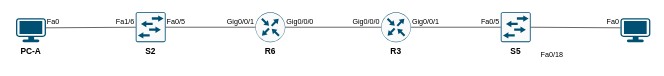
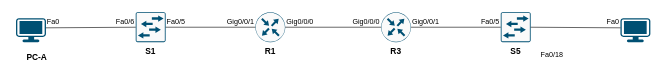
  <mxCell id="0" />
  <mxCell id="1" parent="0" />
  <mxCell id="2" value="" style="sketch=0;points=[[0.5,0,0],[1,0.5,0],[0.5,1,0],[0,0.5,0],[0.145,0.145,0],[0.856,0.145,0],[0.855,0.856,0],[0.145,0.855,0]];verticalLabelPosition=bottom;html=1;verticalAlign=top;aspect=fixed;align=center;pointerEvents=1;shape=mxgraph.cisco19.rect;prIcon=router;fillColor=#FAFAFA;strokeColor=#005073;" vertex="1" parent="1"><mxGeometry x="425" y="20" width="50" height="50" as="geometry" /></mxCell>
  <mxCell id="3" value="" style="sketch=0;points=[[0.5,0,0],[1,0.5,0],[0.5,1,0],[0,0.5,0],[0.145,0.145,0],[0.856,0.145,0],[0.855,0.856,0],[0.145,0.855,0]];verticalLabelPosition=bottom;html=1;verticalAlign=top;aspect=fixed;align=center;pointerEvents=1;shape=mxgraph.cisco19.rect;prIcon=router;fillColor=#FAFAFA;strokeColor=#005073;" vertex="1" parent="1"><mxGeometry x="635" y="20" width="50" height="50" as="geometry" /></mxCell>
  <mxCell id="4" value="" style="sketch=0;points=[[0.015,0.015,0],[0.985,0.015,0],[0.985,0.985,0],[0.015,0.985,0],[0.25,0,0],[0.5,0,0],[0.75,0,0],[1,0.25,0],[1,0.5,0],[1,0.75,0],[0.75,1,0],[0.5,1,0],[0.25,1,0],[0,0.75,0],[0,0.5,0],[0,0.25,0]];verticalLabelPosition=bottom;html=1;verticalAlign=top;aspect=fixed;align=center;pointerEvents=1;shape=mxgraph.cisco19.rect;prIcon=l2_switch;fillColor=#FAFAFA;strokeColor=#005073;" vertex="1" parent="1"><mxGeometry x="225" y="20" width="50" height="50" as="geometry" /></mxCell>
  <mxCell id="5" value="" style="sketch=0;points=[[0.015,0.015,0],[0.985,0.015,0],[0.985,0.985,0],[0.015,0.985,0],[0.25,0,0],[0.5,0,0],[0.75,0,0],[1,0.25,0],[1,0.5,0],[1,0.75,0],[0.75,1,0],[0.5,1,0],[0.25,1,0],[0,0.75,0],[0,0.5,0],[0,0.25,0]];verticalLabelPosition=bottom;html=1;verticalAlign=top;aspect=fixed;align=center;pointerEvents=1;shape=mxgraph.cisco19.rect;prIcon=l2_switch;fillColor=#FAFAFA;strokeColor=#005073;" vertex="1" parent="1"><mxGeometry x="835" y="20" width="50" height="50" as="geometry" /></mxCell>
  <mxCell id="6" value="" style="points=[[0.03,0.03,0],[0.5,0,0],[0.97,0.03,0],[1,0.4,0],[0.97,0.745,0],[0.5,1,0],[0.03,0.745,0],[0,0.4,0]];verticalLabelPosition=bottom;sketch=0;html=1;verticalAlign=top;aspect=fixed;align=center;pointerEvents=1;shape=mxgraph.cisco19.workstation;fillColor=#005073;strokeColor=none;" vertex="1" parent="1"><mxGeometry x="25" y="30" width="50" height="40" as="geometry" /></mxCell>
  <mxCell id="7" value="" style="points=[[0.03,0.03,0],[0.5,0,0],[0.97,0.03,0],[1,0.4,0],[0.97,0.745,0],[0.5,1,0],[0.03,0.745,0],[0,0.4,0]];verticalLabelPosition=bottom;sketch=0;html=1;verticalAlign=top;aspect=fixed;align=center;pointerEvents=1;shape=mxgraph.cisco19.workstation;fillColor=#005073;strokeColor=none;" vertex="1" parent="1"><mxGeometry x="1035" y="30" width="50" height="40" as="geometry" /></mxCell>
  <mxCell id="8" value="" style="endArrow=none;html=1;rounded=0;exitX=1;exitY=0.4;exitDx=0;exitDy=0;exitPerimeter=0;entryX=0;entryY=0.5;entryDx=0;entryDy=0;entryPerimeter=0;" edge="1" parent="1" source="6" target="4"><mxGeometry width="50" height="50" relative="1" as="geometry"><mxPoint x="595" y="300" as="sourcePoint" /><mxPoint x="645" y="250" as="targetPoint" /></mxGeometry></mxCell>
  <mxCell id="9" value="" style="endArrow=none;html=1;rounded=0;entryX=0;entryY=0.5;entryDx=0;entryDy=0;entryPerimeter=0;exitX=1;exitY=0.5;exitDx=0;exitDy=0;exitPerimeter=0;" edge="1" parent="1" source="2" target="3"><mxGeometry width="50" height="50" relative="1" as="geometry"><mxPoint x="595" y="300" as="sourcePoint" /><mxPoint x="645" y="250" as="targetPoint" /></mxGeometry></mxCell>
  <mxCell id="10" value="" style="endArrow=none;html=1;rounded=0;entryX=0;entryY=0.5;entryDx=0;entryDy=0;entryPerimeter=0;exitX=1;exitY=0.5;exitDx=0;exitDy=0;exitPerimeter=0;" edge="1" parent="1" source="4" target="2"><mxGeometry width="50" height="50" relative="1" as="geometry"><mxPoint x="595" y="300" as="sourcePoint" /><mxPoint x="645" y="250" as="targetPoint" /></mxGeometry></mxCell>
  <mxCell id="11" value="" style="endArrow=none;html=1;rounded=0;entryX=0;entryY=0.5;entryDx=0;entryDy=0;entryPerimeter=0;exitX=1;exitY=0.5;exitDx=0;exitDy=0;exitPerimeter=0;" edge="1" parent="1" source="3" target="5"><mxGeometry width="50" height="50" relative="1" as="geometry"><mxPoint x="595" y="300" as="sourcePoint" /><mxPoint x="645" y="250" as="targetPoint" /></mxGeometry></mxCell>
  <mxCell id="12" value="" style="endArrow=none;html=1;rounded=0;entryX=0;entryY=0.4;entryDx=0;entryDy=0;entryPerimeter=0;exitX=1;exitY=0.5;exitDx=0;exitDy=0;exitPerimeter=0;" edge="1" parent="1" source="5" target="7"><mxGeometry width="50" height="50" relative="1" as="geometry"><mxPoint x="595" y="300" as="sourcePoint" /><mxPoint x="645" y="250" as="targetPoint" /></mxGeometry></mxCell>
- <mxCell id="13" value="&lt;font style=&quot;font-size: 14px;&quot;&gt;&lt;b&gt;R6&lt;/b&gt;&lt;/font&gt;" style="text;html=1;strokeColor=none;fillColor=none;align=center;verticalAlign=middle;whiteSpace=wrap;rounded=0;" vertex="1" parent="1"><mxGeometry x="420" y="70" width="60" height="30" as="geometry" /></mxCell>
+ <mxCell id="13" value="&lt;font style=&quot;font-size: 14px;&quot;&gt;&lt;b&gt;R1&lt;/b&gt;&lt;/font&gt;" style="text;html=1;strokeColor=none;fillColor=none;align=center;verticalAlign=middle;whiteSpace=wrap;rounded=0;" vertex="1" parent="1"><mxGeometry x="420" y="70" width="60" height="30" as="geometry" /></mxCell>
  <mxCell id="14" value="&lt;font style=&quot;font-size: 14px;&quot;&gt;&lt;b&gt;R3&lt;/b&gt;&lt;/font&gt;" style="text;html=1;strokeColor=none;fillColor=none;align=center;verticalAlign=middle;whiteSpace=wrap;rounded=0;" vertex="1" parent="1"><mxGeometry x="630" y="70" width="60" height="30" as="geometry" /></mxCell>
  <mxCell id="15" value="&lt;font style=&quot;font-size: 14px;&quot;&gt;&lt;b&gt;S5&lt;/b&gt;&lt;/font&gt;" style="text;html=1;strokeColor=none;fillColor=none;align=center;verticalAlign=middle;whiteSpace=wrap;rounded=0;" vertex="1" parent="1"><mxGeometry x="830" y="70" width="60" height="30" as="geometry" /></mxCell>
- <mxCell id="16" value="&lt;font style=&quot;font-size: 14px;&quot;&gt;&lt;b&gt;S2&lt;/b&gt;&lt;/font&gt;" style="text;html=1;strokeColor=none;fillColor=none;align=center;verticalAlign=middle;whiteSpace=wrap;rounded=0;" vertex="1" parent="1"><mxGeometry x="220" y="70" width="60" height="30" as="geometry" /></mxCell>
- <mxCell id="17" value="&lt;font style=&quot;font-size: 14px;&quot;&gt;&lt;b&gt;PC-A&lt;/b&gt;&lt;/font&gt;" style="text;html=1;strokeColor=none;fillColor=none;align=center;verticalAlign=middle;whiteSpace=wrap;rounded=0;" vertex="1" parent="1"><mxGeometry x="20" y="70" width="60" height="30" as="geometry" /></mxCell>
+ <mxCell id="16" value="&lt;font style=&quot;font-size: 14px;&quot;&gt;&lt;b&gt;S1&lt;/b&gt;&lt;/font&gt;" style="text;html=1;strokeColor=none;fillColor=none;align=center;verticalAlign=middle;whiteSpace=wrap;rounded=0;" vertex="1" parent="1"><mxGeometry x="220" y="70" width="60" height="30" as="geometry" /></mxCell>
+ <mxCell id="17" value="&lt;font style=&quot;font-size: 14px;&quot;&gt;&lt;b&gt;PC-A&lt;/b&gt;&lt;/font&gt;" style="text;html=1;strokeColor=none;fillColor=none;align=center;verticalAlign=middle;whiteSpace=wrap;rounded=0;" vertex="1" parent="1"><mxGeometry x="30" y="80" width="60" height="30" as="geometry" /></mxCell>
  <mxCell id="18" value="&lt;font style=&quot;font-size: 12px;&quot;&gt;Fa0/18&lt;/font&gt;" style="text;html=1;strokeColor=none;fillColor=none;align=left;verticalAlign=middle;whiteSpace=wrap;rounded=0;fontSize=14;" vertex="1" parent="1"><mxGeometry x="900" y="75" width="60" height="30" as="geometry" /></mxCell>
  <mxCell id="19" value="&lt;font style=&quot;font-size: 12px;&quot;&gt;Fa0&lt;/font&gt;" style="text;html=1;strokeColor=none;fillColor=none;align=right;verticalAlign=middle;whiteSpace=wrap;rounded=0;fontSize=14;" vertex="1" parent="1"><mxGeometry x="975" y="20" width="60" height="30" as="geometry" /></mxCell>
  <mxCell id="20" value="&lt;font style=&quot;font-size: 12px;&quot;&gt;Fa0/5&lt;/font&gt;" style="text;html=1;strokeColor=none;fillColor=none;align=left;verticalAlign=middle;whiteSpace=wrap;rounded=0;fontSize=14;" vertex="1" parent="1"><mxGeometry x="275" y="20" width="60" height="30" as="geometry" /></mxCell>
  <mxCell id="21" value="&lt;font style=&quot;font-size: 12px;&quot;&gt;Gig0/0/1&lt;/font&gt;" style="text;html=1;strokeColor=none;fillColor=none;align=right;verticalAlign=middle;whiteSpace=wrap;rounded=0;fontSize=14;" vertex="1" parent="1"><mxGeometry x="365" y="20" width="60" height="30" as="geometry" /></mxCell>
  <mxCell id="22" value="&lt;font style=&quot;font-size: 12px;&quot;&gt;Gig0/0/1&lt;/font&gt;" style="text;html=1;strokeColor=none;fillColor=none;align=left;verticalAlign=middle;whiteSpace=wrap;rounded=0;fontSize=14;" vertex="1" parent="1"><mxGeometry x="685" y="20" width="60" height="30" as="geometry" /></mxCell>
  <mxCell id="23" value="&lt;font style=&quot;font-size: 12px;&quot;&gt;Fa0/5&lt;/font&gt;" style="text;html=1;strokeColor=none;fillColor=none;align=right;verticalAlign=middle;whiteSpace=wrap;rounded=0;fontSize=14;" vertex="1" parent="1"><mxGeometry x="775" y="20" width="60" height="30" as="geometry" /></mxCell>
  <mxCell id="24" value="&lt;font style=&quot;font-size: 12px;&quot;&gt;Fa0&lt;/font&gt;" style="text;html=1;strokeColor=none;fillColor=none;align=left;verticalAlign=middle;whiteSpace=wrap;rounded=0;fontSize=14;" vertex="1" parent="1"><mxGeometry x="75" y="20" width="60" height="30" as="geometry" /></mxCell>
- <mxCell id="25" value="&lt;font style=&quot;font-size: 12px;&quot;&gt;Fa1/6&lt;/font&gt;" style="text;html=1;strokeColor=none;fillColor=none;align=right;verticalAlign=middle;whiteSpace=wrap;rounded=0;fontSize=14;" vertex="1" parent="1"><mxGeometry x="165" y="20" width="60" height="30" as="geometry" /></mxCell>
+ <mxCell id="25" value="&lt;font style=&quot;font-size: 12px;&quot;&gt;Fa0/6&lt;/font&gt;" style="text;html=1;strokeColor=none;fillColor=none;align=right;verticalAlign=middle;whiteSpace=wrap;rounded=0;fontSize=14;" vertex="1" parent="1"><mxGeometry x="165" y="20" width="60" height="30" as="geometry" /></mxCell>
  <mxCell id="26" value="&lt;font style=&quot;font-size: 12px;&quot;&gt;Gig0/0/0&lt;/font&gt;" style="text;html=1;strokeColor=none;fillColor=none;align=right;verticalAlign=middle;whiteSpace=wrap;rounded=0;fontSize=14;" vertex="1" parent="1"><mxGeometry x="575" y="20" width="60" height="30" as="geometry" /></mxCell>
  <mxCell id="27" value="&lt;font style=&quot;font-size: 12px;&quot;&gt;Gig0/0/0&lt;/font&gt;" style="text;html=1;strokeColor=none;fillColor=none;align=left;verticalAlign=middle;whiteSpace=wrap;rounded=0;fontSize=14;" vertex="1" parent="1"><mxGeometry x="475" y="20" width="60" height="30" as="geometry" /></mxCell>
